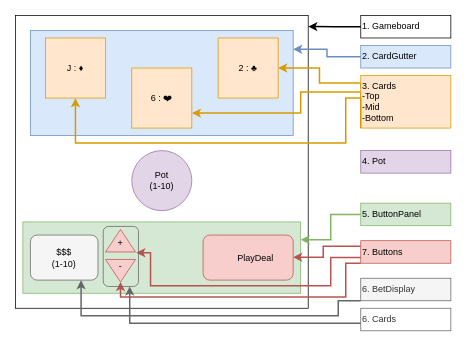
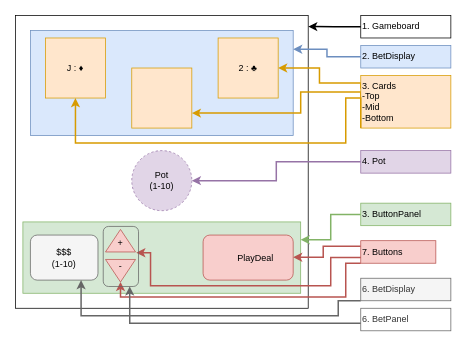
  <mxCell id="0" />
  <mxCell id="1" parent="0" />
  <mxCell id="2" value="" style="whiteSpace=wrap;html=1;aspect=fixed;" parent="1" vertex="1"><mxGeometry x="20" y="20" width="390" height="390" as="geometry" /></mxCell>
  <mxCell id="3" value="" style="rounded=0;whiteSpace=wrap;html=1;fillColor=#dae8fc;strokeColor=#6c8ebf;" parent="1" vertex="1"><mxGeometry x="40" y="40" width="350" height="140" as="geometry" /></mxCell>
  <mxCell id="4" value="" style="rounded=0;whiteSpace=wrap;html=1;fillColor=#d5e8d4;strokeColor=#82b366;" parent="1" vertex="1"><mxGeometry x="30" y="295" width="370" height="95" as="geometry" /></mxCell>
  <mxCell id="5" value="1. Gameboard" style="text;html=1;align=left;verticalAlign=middle;whiteSpace=wrap;rounded=0;strokeColor=default;" parent="1" vertex="1"><mxGeometry x="480" y="20" width="120" height="30" as="geometry" /></mxCell>
  <mxCell id="6" style="edgeStyle=orthogonalEdgeStyle;rounded=0;orthogonalLoop=1;jettySize=auto;html=1;entryX=1;entryY=0.038;entryDx=0;entryDy=0;entryPerimeter=0;strokeWidth=2;" parent="1" source="5" target="2" edge="1"><mxGeometry relative="1" as="geometry" /></mxCell>
  <mxCell id="7" value="" style="whiteSpace=wrap;html=1;aspect=fixed;fillColor=#ffe6cc;strokeColor=#d79b00;" parent="1" vertex="1"><mxGeometry x="60" y="50" width="80" height="80" as="geometry" /></mxCell>
  <mxCell id="8" value="J : ♦️" style="text;html=1;align=center;verticalAlign=middle;whiteSpace=wrap;rounded=0;fillColor=none;" parent="1" vertex="1"><mxGeometry x="70" y="75" width="60" height="30" as="geometry" /></mxCell>
  <mxCell id="9" value="2 : ♣️" style="whiteSpace=wrap;html=1;aspect=fixed;fillColor=#ffe6cc;strokeColor=#d79b00;" parent="1" vertex="1"><mxGeometry x="290" y="50" width="80" height="80" as="geometry" /></mxCell>
  <mxCell id="10" value="" style="rounded=1;whiteSpace=wrap;html=1;fillColor=#f8cecc;strokeColor=#b85450;" parent="1" vertex="1"><mxGeometry x="270" y="312.5" width="120" height="60" as="geometry" /></mxCell>
  <mxCell id="11" value="PlayDeal" style="text;html=1;align=center;verticalAlign=middle;whiteSpace=wrap;rounded=0;" parent="1" vertex="1"><mxGeometry x="310" y="327.5" width="60" height="30" as="geometry" /></mxCell>
  <mxCell id="12" value="" style="whiteSpace=wrap;html=1;aspect=fixed;fillColor=#ffe6cc;strokeColor=#d79b00;" parent="1" vertex="1"><mxGeometry x="175" y="90" width="80" height="80" as="geometry" /></mxCell>
- <mxCell id="13" value="6 : ❤️" style="text;html=1;align=center;verticalAlign=middle;whiteSpace=wrap;rounded=0;fillColor=none;" parent="1" vertex="1"><mxGeometry x="185" y="115" width="60" height="30" as="geometry" /></mxCell>
  <mxCell id="14" value="" style="rounded=1;whiteSpace=wrap;html=1;fillColor=#f5f5f5;strokeColor=#666666;fontColor=#333333;" parent="1" vertex="1"><mxGeometry x="40" y="312.5" width="90" height="60" as="geometry" /></mxCell>
  <mxCell id="15" value="$$$&lt;br&gt;(1-10)" style="text;html=1;align=center;verticalAlign=middle;whiteSpace=wrap;rounded=0;" parent="1" vertex="1"><mxGeometry x="55" y="327.5" width="60" height="30" as="geometry" /></mxCell>
- <mxCell id="16" value="Pot&lt;br&gt;(1-10)" style="ellipse;whiteSpace=wrap;html=1;aspect=fixed;fillColor=#e1d5e7;strokeColor=#9673a6;" parent="1" vertex="1"><mxGeometry x="175" y="200" width="80" height="80" as="geometry" /></mxCell>
+ <mxCell id="16" value="Pot&lt;br&gt;(1-10)" style="ellipse;whiteSpace=wrap;html=1;aspect=fixed;fillColor=#e1d5e7;strokeColor=#9673a6;dashed=1;" parent="1" vertex="1"><mxGeometry x="175" y="200" width="80" height="80" as="geometry" /></mxCell>
  <mxCell id="17" value="" style="triangle;whiteSpace=wrap;html=1;rotation=-90;fillColor=#f8cecc;strokeColor=#b85450;" parent="1" vertex="1"><mxGeometry x="145" y="300" width="30" height="40" as="geometry" /></mxCell>
  <mxCell id="18" value="" style="triangle;whiteSpace=wrap;html=1;rotation=90;fillColor=#f8cecc;strokeColor=#b85450;" parent="1" vertex="1"><mxGeometry x="145" y="340" width="30" height="40" as="geometry" /></mxCell>
  <mxCell id="19" value="+" style="text;html=1;align=center;verticalAlign=middle;whiteSpace=wrap;rounded=0;" parent="1" vertex="1"><mxGeometry x="145" y="316" width="30" height="15" as="geometry" /></mxCell>
  <mxCell id="20" value="-" style="text;html=1;align=center;verticalAlign=middle;whiteSpace=wrap;rounded=0;" parent="1" vertex="1"><mxGeometry x="145" y="346" width="30" height="15" as="geometry" /></mxCell>
- <mxCell id="21" value="2. CardGutter" style="text;html=1;align=left;verticalAlign=middle;whiteSpace=wrap;rounded=0;strokeColor=#6c8ebf;fillColor=#dae8fc;" parent="1" vertex="1"><mxGeometry x="480" y="60" width="120" height="30" as="geometry" /></mxCell>
+ <mxCell id="21" value="2. BetDisplay" style="text;html=1;align=left;verticalAlign=middle;whiteSpace=wrap;rounded=0;strokeColor=#6c8ebf;fillColor=#dae8fc;" parent="1" vertex="1"><mxGeometry x="480" y="60" width="120" height="30" as="geometry" /></mxCell>
  <mxCell id="22" style="edgeStyle=orthogonalEdgeStyle;rounded=0;orthogonalLoop=1;jettySize=auto;html=1;entryX=1;entryY=0.179;entryDx=0;entryDy=0;entryPerimeter=0;fillColor=#dae8fc;strokeColor=#6c8ebf;strokeWidth=2;" parent="1" source="21" target="3" edge="1"><mxGeometry relative="1" as="geometry" /></mxCell>
  <mxCell id="23" style="edgeStyle=orthogonalEdgeStyle;rounded=0;orthogonalLoop=1;jettySize=auto;html=1;exitX=0;exitY=0.75;exitDx=0;exitDy=0;entryX=1;entryY=0.75;entryDx=0;entryDy=0;fillColor=#ffe6cc;strokeColor=#d79b00;strokeWidth=2;" parent="1" source="25" target="12" edge="1"><mxGeometry relative="1" as="geometry"><Array as="points"><mxPoint x="400" y="122" /><mxPoint x="400" y="150" /></Array></mxGeometry></mxCell>
  <mxCell id="24" style="edgeStyle=orthogonalEdgeStyle;rounded=0;orthogonalLoop=1;jettySize=auto;html=1;exitX=0;exitY=0.25;exitDx=0;exitDy=0;fillColor=#ffe6cc;strokeColor=#d79b00;strokeWidth=2;" parent="1" source="25" target="9" edge="1"><mxGeometry relative="1" as="geometry"><Array as="points"><mxPoint x="480" y="110" /><mxPoint x="425" y="110" /><mxPoint x="425" y="90" /></Array></mxGeometry></mxCell>
  <mxCell id="25" value="3. Cards&lt;br&gt;-Top &lt;br&gt;-Mid &lt;br&gt;-Bottom" style="text;html=1;align=left;verticalAlign=middle;whiteSpace=wrap;rounded=0;strokeColor=#d79b00;fillColor=#ffe6cc;" parent="1" vertex="1"><mxGeometry x="480" y="100" width="120" height="70" as="geometry" /></mxCell>
  <mxCell id="26" style="edgeStyle=orthogonalEdgeStyle;rounded=0;orthogonalLoop=1;jettySize=auto;html=1;exitX=0;exitY=1;exitDx=0;exitDy=0;entryX=0.5;entryY=1;entryDx=0;entryDy=0;fillColor=#ffe6cc;strokeColor=#d79b00;strokeWidth=2;" parent="1" source="25" target="7" edge="1"><mxGeometry relative="1" as="geometry"><Array as="points"><mxPoint x="460" y="130" /><mxPoint x="460" y="190" /><mxPoint x="100" y="190" /></Array></mxGeometry></mxCell>
+ <mxCell id="27" style="edgeStyle=orthogonalEdgeStyle;rounded=0;orthogonalLoop=1;jettySize=auto;html=1;strokeWidth=2;fillColor=#e1d5e7;strokeColor=#9673a6;" parent="1" source="28" target="16" edge="1"><mxGeometry relative="1" as="geometry" /></mxCell>
  <mxCell id="28" value="4. Pot" style="text;html=1;align=left;verticalAlign=middle;whiteSpace=wrap;rounded=0;strokeColor=#9673a6;fillColor=#e1d5e7;" parent="1" vertex="1"><mxGeometry x="480" y="200" width="120" height="30" as="geometry" /></mxCell>
  <mxCell id="29" style="edgeStyle=orthogonalEdgeStyle;rounded=0;orthogonalLoop=1;jettySize=auto;html=1;entryX=1;entryY=0.25;entryDx=0;entryDy=0;strokeWidth=2;fillColor=#d5e8d4;strokeColor=#82b366;" parent="1" source="30" target="4" edge="1"><mxGeometry relative="1" as="geometry" /></mxCell>
- <mxCell id="30" value="5. ButtonPanel" style="text;html=1;align=left;verticalAlign=middle;whiteSpace=wrap;rounded=0;strokeColor=#82b366;fillColor=#d5e8d4;" parent="1" vertex="1"><mxGeometry x="480" y="270" width="120" height="30" as="geometry" /></mxCell>
+ <mxCell id="30" value="3. ButtonPanel" style="text;html=1;align=left;verticalAlign=middle;whiteSpace=wrap;rounded=0;strokeColor=#82b366;fillColor=#d5e8d4;" parent="1" vertex="1"><mxGeometry x="480" y="270" width="120" height="30" as="geometry" /></mxCell>
  <mxCell id="31" style="edgeStyle=orthogonalEdgeStyle;rounded=0;orthogonalLoop=1;jettySize=auto;html=1;exitX=0;exitY=1;exitDx=0;exitDy=0;entryX=1;entryY=0.5;entryDx=0;entryDy=0;strokeWidth=2;fillColor=#f8cecc;strokeColor=#b85450;" parent="1" source="33" target="18" edge="1"><mxGeometry relative="1" as="geometry"><Array as="points"><mxPoint x="460" y="350" /><mxPoint x="460" y="395" /><mxPoint x="160" y="395" /></Array></mxGeometry></mxCell>
  <mxCell id="32" style="edgeStyle=orthogonalEdgeStyle;rounded=0;orthogonalLoop=1;jettySize=auto;html=1;exitX=0;exitY=0.25;exitDx=0;exitDy=0;strokeWidth=2;fillColor=#f8cecc;strokeColor=#b85450;" parent="1" source="33" target="10" edge="1"><mxGeometry relative="1" as="geometry"><Array as="points"><mxPoint x="430" y="328" /><mxPoint x="430" y="342" /></Array></mxGeometry></mxCell>
- <mxCell id="33" value="7. Buttons" style="text;html=1;align=left;verticalAlign=middle;whiteSpace=wrap;rounded=0;strokeColor=#b85450;fillColor=#f8cecc;" parent="1" vertex="1"><mxGeometry x="480" y="320" width="120" height="30" as="geometry" /></mxCell>
+ <mxCell id="33" value="7. Buttons" style="text;html=1;align=left;verticalAlign=middle;whiteSpace=wrap;rounded=0;strokeColor=#b85450;fillColor=#f8cecc;" parent="1" vertex="1"><mxGeometry x="480" y="320" width="100" height="30" as="geometry" /></mxCell>
  <mxCell id="34" style="edgeStyle=orthogonalEdgeStyle;rounded=0;orthogonalLoop=1;jettySize=auto;html=1;exitX=0;exitY=0.75;exitDx=0;exitDy=0;entryX=-0.033;entryY=1.025;entryDx=0;entryDy=0;entryPerimeter=0;strokeWidth=2;fillColor=#f8cecc;strokeColor=#b85450;" parent="1" source="33" target="17" edge="1"><mxGeometry relative="1" as="geometry"><Array as="points"><mxPoint x="440" y="342" /><mxPoint x="440" y="380" /><mxPoint x="200" y="380" /><mxPoint x="200" y="336" /></Array></mxGeometry></mxCell>
  <mxCell id="35" style="edgeStyle=orthogonalEdgeStyle;rounded=0;orthogonalLoop=1;jettySize=auto;html=1;exitX=0;exitY=1;exitDx=0;exitDy=0;entryX=0.75;entryY=1;entryDx=0;entryDy=0;fillColor=#f5f5f5;strokeColor=#666666;strokeWidth=2;" parent="1" source="36" target="14" edge="1"><mxGeometry relative="1" as="geometry"><Array as="points"><mxPoint x="450" y="400" /><mxPoint x="450" y="420" /><mxPoint x="107" y="420" /></Array></mxGeometry></mxCell>
  <mxCell id="36" value="6. BetDisplay" style="text;html=1;align=left;verticalAlign=middle;whiteSpace=wrap;rounded=0;strokeColor=#666666;fillColor=#f5f5f5;fontColor=#333333;" parent="1" vertex="1"><mxGeometry x="480" y="370" width="120" height="30" as="geometry" /></mxCell>
  <mxCell id="37" value="" style="rounded=1;whiteSpace=wrap;html=1;fillColor=none;strokeColor=#666666;fontColor=#333333;" parent="1" vertex="1"><mxGeometry x="137" y="301" width="47" height="80" as="geometry" /></mxCell>
  <mxCell id="38" style="edgeStyle=orthogonalEdgeStyle;rounded=0;orthogonalLoop=1;jettySize=auto;html=1;entryX=0.75;entryY=1;entryDx=0;entryDy=0;strokeColor=#666666;strokeWidth=2;" parent="1" source="39" target="37" edge="1"><mxGeometry relative="1" as="geometry"><Array as="points"><mxPoint x="172" y="430" /></Array></mxGeometry></mxCell>
- <mxCell id="39" value="6. Cards" style="text;html=1;align=left;verticalAlign=middle;whiteSpace=wrap;rounded=0;strokeColor=#666666;fillColor=none;fontColor=#333333;" parent="1" vertex="1"><mxGeometry x="480" y="410" width="120" height="30" as="geometry" /></mxCell>
+ <mxCell id="39" value="6. BetPanel" style="text;html=1;align=left;verticalAlign=middle;whiteSpace=wrap;rounded=0;strokeColor=#666666;fillColor=none;fontColor=#333333;" parent="1" vertex="1"><mxGeometry x="480" y="410" width="120" height="30" as="geometry" /></mxCell>
